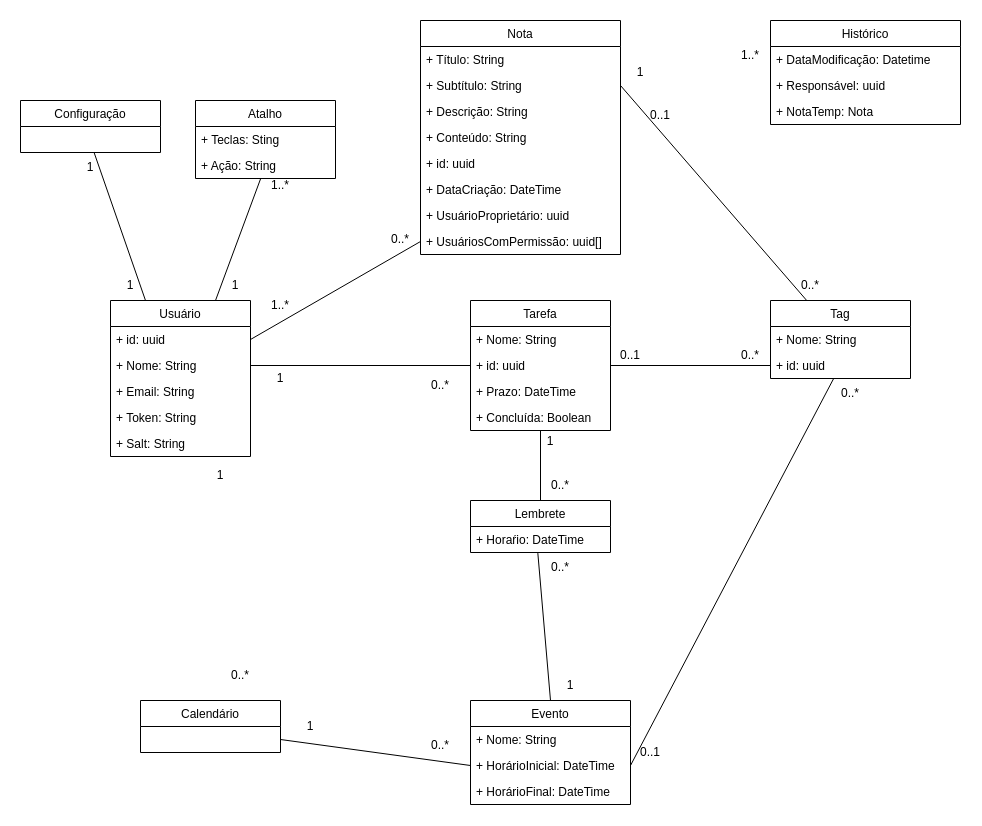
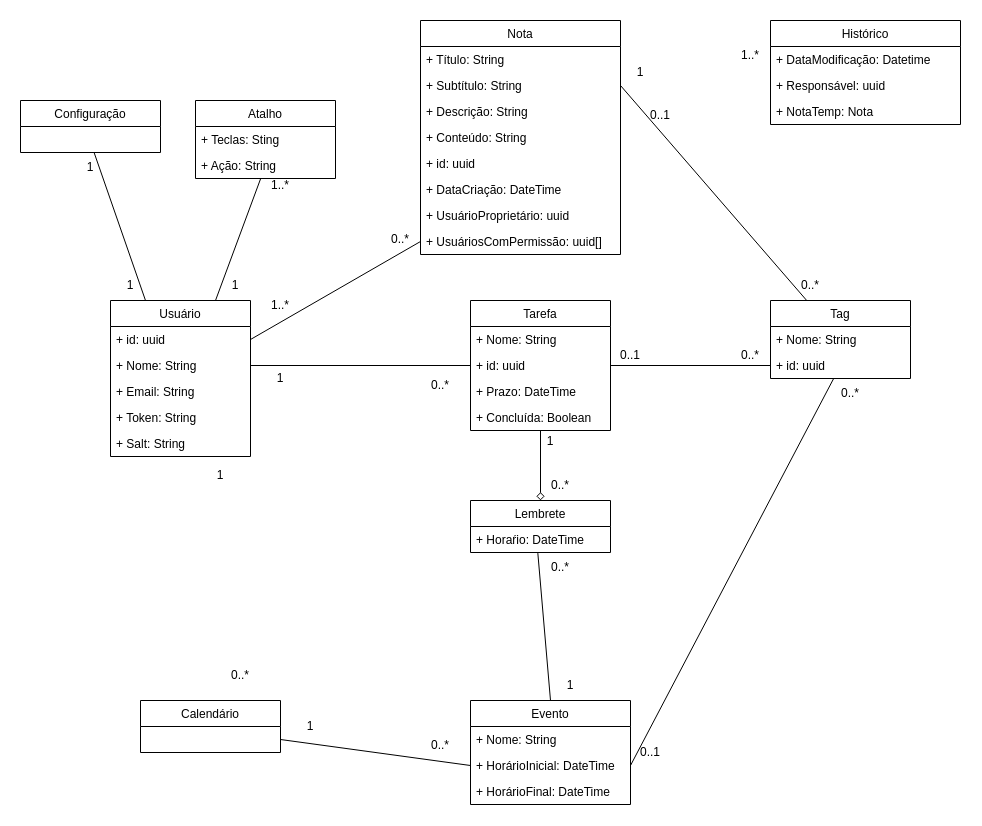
  <mxCell id="0" />
  <mxCell id="1" parent="0" />
- <mxCell id="2" style="edgeStyle=none;rounded=0;orthogonalLoop=1;jettySize=auto;html=1;exitX=0.5;exitY=1;exitDx=0;exitDy=0;entryX=0.5;entryY=0;entryDx=0;entryDy=0;endArrow=none;endFill=0;" parent="1" source="3" target="35" edge="1"><mxGeometry relative="1" as="geometry" /></mxCell>
+ <mxCell id="2" style="edgeStyle=none;rounded=0;orthogonalLoop=1;jettySize=auto;html=1;exitX=0.5;exitY=1;exitDx=0;exitDy=0;entryX=0.5;entryY=0;entryDx=0;entryDy=0;endArrow=diamond;endFill=0;" parent="1" source="3" target="35" edge="1"><mxGeometry relative="1" as="geometry" /></mxCell>
  <mxCell id="3" value="Tarefa" style="swimlane;fontStyle=0;childLayout=stackLayout;horizontal=1;startSize=26;fillColor=none;horizontalStack=0;resizeParent=1;resizeParentMax=0;resizeLast=0;collapsible=1;marginBottom=0;" parent="1" vertex="1"><mxGeometry x="470" y="300" width="140" height="130" as="geometry" /></mxCell>
  <mxCell id="4" value="+ Nome: String" style="text;strokeColor=none;fillColor=none;align=left;verticalAlign=top;spacingLeft=4;spacingRight=4;overflow=hidden;rotatable=0;points=[[0,0.5],[1,0.5]];portConstraint=eastwest;" parent="3" vertex="1"><mxGeometry y="26" width="140" height="26" as="geometry" /></mxCell>
  <mxCell id="5" value="+ id: uuid" style="text;strokeColor=none;fillColor=none;align=left;verticalAlign=top;spacingLeft=4;spacingRight=4;overflow=hidden;rotatable=0;points=[[0,0.5],[1,0.5]];portConstraint=eastwest;" parent="3" vertex="1"><mxGeometry y="52" width="140" height="26" as="geometry" /></mxCell>
  <mxCell id="6" value="+ Prazo: DateTime" style="text;strokeColor=none;fillColor=none;align=left;verticalAlign=top;spacingLeft=4;spacingRight=4;overflow=hidden;rotatable=0;points=[[0,0.5],[1,0.5]];portConstraint=eastwest;" parent="3" vertex="1"><mxGeometry y="78" width="140" height="26" as="geometry" /></mxCell>
  <mxCell id="7" value="+ Concluída: Boolean" style="text;strokeColor=none;fillColor=none;align=left;verticalAlign=top;spacingLeft=4;spacingRight=4;overflow=hidden;rotatable=0;points=[[0,0.5],[1,0.5]];portConstraint=eastwest;" parent="3" vertex="1"><mxGeometry y="104" width="140" height="26" as="geometry" /></mxCell>
  <mxCell id="8" style="edgeStyle=none;rounded=0;orthogonalLoop=1;jettySize=auto;html=1;exitX=1;exitY=0.5;exitDx=0;exitDy=0;endArrow=none;endFill=0;" parent="1" source="12" target="34" edge="1"><mxGeometry relative="1" as="geometry"><mxPoint x="610" y="765" as="sourcePoint" /><mxPoint x="832.005" y="404" as="targetPoint" /></mxGeometry></mxCell>
  <mxCell id="9" style="edgeStyle=none;rounded=0;orthogonalLoop=1;jettySize=auto;html=1;exitX=0.5;exitY=0;exitDx=0;exitDy=0;endArrow=none;endFill=0;entryX=0.481;entryY=1.023;entryDx=0;entryDy=0;entryPerimeter=0;" parent="1" source="10" target="36" edge="1"><mxGeometry relative="1" as="geometry"><mxPoint x="540" y="604" as="targetPoint" /></mxGeometry></mxCell>
  <mxCell id="10" value="Evento" style="swimlane;fontStyle=0;childLayout=stackLayout;horizontal=1;startSize=26;fillColor=none;horizontalStack=0;resizeParent=1;resizeParentMax=0;resizeLast=0;collapsible=1;marginBottom=0;" parent="1" vertex="1"><mxGeometry x="470" y="700" width="160" height="104" as="geometry" /></mxCell>
  <mxCell id="11" value="+ Nome: String" style="text;strokeColor=none;fillColor=none;align=left;verticalAlign=top;spacingLeft=4;spacingRight=4;overflow=hidden;rotatable=0;points=[[0,0.5],[1,0.5]];portConstraint=eastwest;" parent="10" vertex="1"><mxGeometry y="26" width="160" height="26" as="geometry" /></mxCell>
  <mxCell id="12" value="+ HorárioInicial: DateTime" style="text;strokeColor=none;fillColor=none;align=left;verticalAlign=top;spacingLeft=4;spacingRight=4;overflow=hidden;rotatable=0;points=[[0,0.5],[1,0.5]];portConstraint=eastwest;" parent="10" vertex="1"><mxGeometry y="52" width="160" height="26" as="geometry" /></mxCell>
  <mxCell id="13" value="+ HorárioFinal: DateTime" style="text;strokeColor=none;fillColor=none;align=left;verticalAlign=top;spacingLeft=4;spacingRight=4;overflow=hidden;rotatable=0;points=[[0,0.5],[1,0.5]];portConstraint=eastwest;" parent="10" vertex="1"><mxGeometry y="78" width="160" height="26" as="geometry" /></mxCell>
  <mxCell id="14" value="Calendário" style="swimlane;fontStyle=0;childLayout=stackLayout;horizontal=1;startSize=26;fillColor=none;horizontalStack=0;resizeParent=1;resizeParentMax=0;resizeLast=0;collapsible=1;marginBottom=0;" parent="1" vertex="1"><mxGeometry x="140" y="700" width="140" height="52" as="geometry"><mxRectangle x="450" y="350" width="90" height="26" as="alternateBounds" /></mxGeometry></mxCell>
  <mxCell id="15" style="rounded=0;orthogonalLoop=1;jettySize=auto;html=1;exitX=0.75;exitY=0;exitDx=0;exitDy=0;endArrow=none;endFill=0;" parent="1" source="17" edge="1" target="44"><mxGeometry relative="1" as="geometry"><mxPoint x="264.3" y="152.416" as="targetPoint" /></mxGeometry></mxCell>
  <mxCell id="16" style="rounded=0;orthogonalLoop=1;jettySize=auto;html=1;exitX=0.25;exitY=0;exitDx=0;exitDy=0;entryX=0.526;entryY=1.005;entryDx=0;entryDy=0;entryPerimeter=0;endArrow=none;endFill=0;" parent="1" source="17" edge="1"><mxGeometry relative="1" as="geometry"><mxPoint x="93.64" y="152.13" as="targetPoint" /></mxGeometry></mxCell>
  <mxCell id="17" value="Usuário" style="swimlane;fontStyle=0;childLayout=stackLayout;horizontal=1;startSize=26;fillColor=none;horizontalStack=0;resizeParent=1;resizeParentMax=0;resizeLast=0;collapsible=1;marginBottom=0;" parent="1" vertex="1"><mxGeometry x="110" y="300" width="140" height="156" as="geometry" /></mxCell>
  <mxCell id="18" value="+ id: uuid" style="text;strokeColor=none;fillColor=none;align=left;verticalAlign=top;spacingLeft=4;spacingRight=4;overflow=hidden;rotatable=0;points=[[0,0.5],[1,0.5]];portConstraint=eastwest;" parent="17" vertex="1"><mxGeometry y="26" width="140" height="26" as="geometry" /></mxCell>
  <mxCell id="19" value="+ Nome: String" style="text;strokeColor=none;fillColor=none;align=left;verticalAlign=top;spacingLeft=4;spacingRight=4;overflow=hidden;rotatable=0;points=[[0,0.5],[1,0.5]];portConstraint=eastwest;" parent="17" vertex="1"><mxGeometry y="52" width="140" height="26" as="geometry" /></mxCell>
  <mxCell id="20" value="+ Email: String" style="text;strokeColor=none;fillColor=none;align=left;verticalAlign=top;spacingLeft=4;spacingRight=4;overflow=hidden;rotatable=0;points=[[0,0.5],[1,0.5]];portConstraint=eastwest;" parent="17" vertex="1"><mxGeometry y="78" width="140" height="26" as="geometry" /></mxCell>
  <mxCell id="21" value="+ Token: String" style="text;strokeColor=none;fillColor=none;align=left;verticalAlign=top;spacingLeft=4;spacingRight=4;overflow=hidden;rotatable=0;points=[[0,0.5],[1,0.5]];portConstraint=eastwest;" parent="17" vertex="1"><mxGeometry y="104" width="140" height="26" as="geometry" /></mxCell>
  <mxCell id="22" value="+ Salt: String" style="text;strokeColor=none;fillColor=none;align=left;verticalAlign=top;spacingLeft=4;spacingRight=4;overflow=hidden;rotatable=0;points=[[0,0.5],[1,0.5]];portConstraint=eastwest;" parent="17" vertex="1"><mxGeometry y="130" width="140" height="26" as="geometry" /></mxCell>
  <mxCell id="23" value="Nota" style="swimlane;fontStyle=0;childLayout=stackLayout;horizontal=1;startSize=26;fillColor=none;horizontalStack=0;resizeParent=1;resizeParentMax=0;resizeLast=0;collapsible=1;marginBottom=0;" parent="1" vertex="1"><mxGeometry x="420" y="20" width="200" height="234" as="geometry" /></mxCell>
  <mxCell id="24" value="+ Título: String" style="text;strokeColor=none;fillColor=none;align=left;verticalAlign=top;spacingLeft=4;spacingRight=4;overflow=hidden;rotatable=0;points=[[0,0.5],[1,0.5]];portConstraint=eastwest;" parent="23" vertex="1"><mxGeometry y="26" width="200" height="26" as="geometry" /></mxCell>
  <mxCell id="25" value="+ Subtítulo: String" style="text;strokeColor=none;fillColor=none;align=left;verticalAlign=top;spacingLeft=4;spacingRight=4;overflow=hidden;rotatable=0;points=[[0,0.5],[1,0.5]];portConstraint=eastwest;" parent="23" vertex="1"><mxGeometry y="52" width="200" height="26" as="geometry" /></mxCell>
  <mxCell id="26" value="+ Descrição: String" style="text;strokeColor=none;fillColor=none;align=left;verticalAlign=top;spacingLeft=4;spacingRight=4;overflow=hidden;rotatable=0;points=[[0,0.5],[1,0.5]];portConstraint=eastwest;" parent="23" vertex="1"><mxGeometry y="78" width="200" height="26" as="geometry" /></mxCell>
  <mxCell id="27" value="+ Conteúdo: String" style="text;strokeColor=none;fillColor=none;align=left;verticalAlign=top;spacingLeft=4;spacingRight=4;overflow=hidden;rotatable=0;points=[[0,0.5],[1,0.5]];portConstraint=eastwest;" parent="23" vertex="1"><mxGeometry y="104" width="200" height="26" as="geometry" /></mxCell>
  <mxCell id="28" value="+ id: uuid" style="text;strokeColor=none;fillColor=none;align=left;verticalAlign=top;spacingLeft=4;spacingRight=4;overflow=hidden;rotatable=0;points=[[0,0.5],[1,0.5]];portConstraint=eastwest;" parent="23" vertex="1"><mxGeometry y="130" width="200" height="26" as="geometry" /></mxCell>
  <mxCell id="29" value="+ DataCriação: DateTime" style="text;strokeColor=none;fillColor=none;align=left;verticalAlign=top;spacingLeft=4;spacingRight=4;overflow=hidden;rotatable=0;points=[[0,0.5],[1,0.5]];portConstraint=eastwest;" parent="23" vertex="1"><mxGeometry y="156" width="200" height="26" as="geometry" /></mxCell>
  <mxCell id="30" value="+ UsuárioProprietário: uuid" style="text;strokeColor=none;fillColor=none;align=left;verticalAlign=top;spacingLeft=4;spacingRight=4;overflow=hidden;rotatable=0;points=[[0,0.5],[1,0.5]];portConstraint=eastwest;" parent="23" vertex="1"><mxGeometry y="182" width="200" height="26" as="geometry" /></mxCell>
  <mxCell id="31" value="+ UsuáriosComPermissão: uuid[]" style="text;strokeColor=none;fillColor=none;align=left;verticalAlign=top;spacingLeft=4;spacingRight=4;overflow=hidden;rotatable=0;points=[[0,0.5],[1,0.5]];portConstraint=eastwest;" parent="23" vertex="1"><mxGeometry y="208" width="200" height="26" as="geometry" /></mxCell>
  <mxCell id="32" value="Tag" style="swimlane;fontStyle=0;childLayout=stackLayout;horizontal=1;startSize=26;fillColor=none;horizontalStack=0;resizeParent=1;resizeParentMax=0;resizeLast=0;collapsible=1;marginBottom=0;" parent="1" vertex="1"><mxGeometry x="770" y="300" width="140" height="78" as="geometry" /></mxCell>
  <mxCell id="33" value="+ Nome: String" style="text;strokeColor=none;fillColor=none;align=left;verticalAlign=top;spacingLeft=4;spacingRight=4;overflow=hidden;rotatable=0;points=[[0,0.5],[1,0.5]];portConstraint=eastwest;" parent="32" vertex="1"><mxGeometry y="26" width="140" height="26" as="geometry" /></mxCell>
  <mxCell id="34" value="+ id: uuid" style="text;strokeColor=none;fillColor=none;align=left;verticalAlign=top;spacingLeft=4;spacingRight=4;overflow=hidden;rotatable=0;points=[[0,0.5],[1,0.5]];portConstraint=eastwest;" parent="32" vertex="1"><mxGeometry y="52" width="140" height="26" as="geometry" /></mxCell>
  <mxCell id="35" value="Lembrete" style="swimlane;fontStyle=0;childLayout=stackLayout;horizontal=1;startSize=26;fillColor=none;horizontalStack=0;resizeParent=1;resizeParentMax=0;resizeLast=0;collapsible=1;marginBottom=0;" parent="1" vertex="1"><mxGeometry x="470" y="500" width="140" height="52" as="geometry" /></mxCell>
  <mxCell id="36" value="+ Horaŕio: DateTime" style="text;strokeColor=none;fillColor=none;align=left;verticalAlign=top;spacingLeft=4;spacingRight=4;overflow=hidden;rotatable=0;points=[[0,0.5],[1,0.5]];portConstraint=eastwest;" parent="35" vertex="1"><mxGeometry y="26" width="140" height="26" as="geometry" /></mxCell>
  <mxCell id="37" value="Histórico" style="swimlane;fontStyle=0;childLayout=stackLayout;horizontal=1;startSize=26;fillColor=none;horizontalStack=0;resizeParent=1;resizeParentMax=0;resizeLast=0;collapsible=1;marginBottom=0;" parent="1" vertex="1"><mxGeometry x="770" y="20" width="190" height="104" as="geometry" /></mxCell>
  <mxCell id="38" value="+ DataModificação: Datetime" style="text;strokeColor=none;fillColor=none;align=left;verticalAlign=top;spacingLeft=4;spacingRight=4;overflow=hidden;rotatable=0;points=[[0,0.5],[1,0.5]];portConstraint=eastwest;" parent="37" vertex="1"><mxGeometry y="26" width="190" height="26" as="geometry" /></mxCell>
  <mxCell id="39" value="+ Responsável: uuid" style="text;strokeColor=none;fillColor=none;align=left;verticalAlign=top;spacingLeft=4;spacingRight=4;overflow=hidden;rotatable=0;points=[[0,0.5],[1,0.5]];portConstraint=eastwest;" parent="37" vertex="1"><mxGeometry y="52" width="190" height="26" as="geometry" /></mxCell>
  <mxCell id="40" value="+ NotaTemp: Nota" style="text;strokeColor=none;fillColor=none;align=left;verticalAlign=top;spacingLeft=4;spacingRight=4;overflow=hidden;rotatable=0;points=[[0,0.5],[1,0.5]];portConstraint=eastwest;" parent="37" vertex="1"><mxGeometry y="78" width="190" height="26" as="geometry" /></mxCell>
  <mxCell id="41" value="Configuração" style="swimlane;fontStyle=0;childLayout=stackLayout;horizontal=1;startSize=26;fillColor=none;horizontalStack=0;resizeParent=1;resizeParentMax=0;resizeLast=0;collapsible=1;marginBottom=0;" parent="1" vertex="1"><mxGeometry x="20" y="100" width="140" height="52" as="geometry" /></mxCell>
  <mxCell id="42" value="Atalho" style="swimlane;fontStyle=0;childLayout=stackLayout;horizontal=1;startSize=26;fillColor=none;horizontalStack=0;resizeParent=1;resizeParentMax=0;resizeLast=0;collapsible=1;marginBottom=0;" parent="1" vertex="1"><mxGeometry x="195" y="100" width="140" height="78" as="geometry" /></mxCell>
  <mxCell id="43" value="+ Teclas: Sting" style="text;strokeColor=none;fillColor=none;align=left;verticalAlign=top;spacingLeft=4;spacingRight=4;overflow=hidden;rotatable=0;points=[[0,0.5],[1,0.5]];portConstraint=eastwest;" vertex="1" parent="42"><mxGeometry y="26" width="140" height="26" as="geometry" /></mxCell>
  <mxCell id="44" value="+ Ação: String" style="text;strokeColor=none;fillColor=none;align=left;verticalAlign=top;spacingLeft=4;spacingRight=4;overflow=hidden;rotatable=0;points=[[0,0.5],[1,0.5]];portConstraint=eastwest;" vertex="1" parent="42"><mxGeometry y="52" width="140" height="26" as="geometry" /></mxCell>
  <mxCell id="45" style="edgeStyle=none;rounded=0;orthogonalLoop=1;jettySize=auto;html=1;exitX=1;exitY=0.5;exitDx=0;exitDy=0;endArrow=none;endFill=0;entryX=0;entryY=0.5;entryDx=0;entryDy=0;" parent="1" source="18" target="31" edge="1"><mxGeometry relative="1" as="geometry" /></mxCell>
  <mxCell id="46" style="edgeStyle=none;rounded=0;orthogonalLoop=1;jettySize=auto;html=1;exitX=1;exitY=0.5;exitDx=0;exitDy=0;endArrow=none;endFill=0;" parent="1" source="19" target="5" edge="1"><mxGeometry relative="1" as="geometry" /></mxCell>
  <mxCell id="47" style="edgeStyle=none;rounded=0;orthogonalLoop=1;jettySize=auto;html=1;exitX=1;exitY=0.5;exitDx=0;exitDy=0;endArrow=none;endFill=0;" parent="1" edge="1"><mxGeometry relative="1" as="geometry"><mxPoint x="280" y="739" as="sourcePoint" /><mxPoint x="470" y="765" as="targetPoint" /></mxGeometry></mxCell>
  <mxCell id="48" style="edgeStyle=none;rounded=0;orthogonalLoop=1;jettySize=auto;html=1;exitX=1;exitY=0.5;exitDx=0;exitDy=0;endArrow=none;endFill=0;" parent="1" source="5" target="34" edge="1"><mxGeometry relative="1" as="geometry" /></mxCell>
  <mxCell id="49" style="edgeStyle=none;rounded=0;orthogonalLoop=1;jettySize=auto;html=1;exitX=1;exitY=0.5;exitDx=0;exitDy=0;endArrow=none;endFill=0;" parent="1" source="25" target="32" edge="1"><mxGeometry relative="1" as="geometry" /></mxCell>
  <mxCell id="50" value="1" style="text;html=1;strokeColor=none;fillColor=none;align=center;verticalAlign=middle;whiteSpace=wrap;rounded=0;" vertex="1" parent="1"><mxGeometry x="250" y="363" width="60" height="30" as="geometry" /></mxCell>
  <mxCell id="51" value="0..*" style="text;html=1;strokeColor=none;fillColor=none;align=center;verticalAlign=middle;whiteSpace=wrap;rounded=0;" vertex="1" parent="1"><mxGeometry x="410" y="370" width="60" height="30" as="geometry" /></mxCell>
  <mxCell id="52" value="0..*" style="text;html=1;strokeColor=none;fillColor=none;align=center;verticalAlign=middle;whiteSpace=wrap;rounded=0;" vertex="1" parent="1"><mxGeometry x="210" y="660" width="60" height="30" as="geometry" /></mxCell>
  <mxCell id="53" value="1" style="text;html=1;strokeColor=none;fillColor=none;align=center;verticalAlign=middle;whiteSpace=wrap;rounded=0;" vertex="1" parent="1"><mxGeometry x="190" y="460" width="60" height="30" as="geometry" /></mxCell>
  <mxCell id="54" value="1" style="text;html=1;strokeColor=none;fillColor=none;align=center;verticalAlign=middle;whiteSpace=wrap;rounded=0;" vertex="1" parent="1"><mxGeometry x="280" y="711" width="60" height="30" as="geometry" /></mxCell>
  <mxCell id="55" value="0..*" style="text;html=1;strokeColor=none;fillColor=none;align=center;verticalAlign=middle;whiteSpace=wrap;rounded=0;" vertex="1" parent="1"><mxGeometry x="410" y="730" width="60" height="30" as="geometry" /></mxCell>
  <mxCell id="56" value="1" style="text;html=1;strokeColor=none;fillColor=none;align=center;verticalAlign=middle;whiteSpace=wrap;rounded=0;" vertex="1" parent="1"><mxGeometry x="540" y="670" width="60" height="30" as="geometry" /></mxCell>
  <mxCell id="57" value="0..*" style="text;html=1;strokeColor=none;fillColor=none;align=center;verticalAlign=middle;whiteSpace=wrap;rounded=0;" vertex="1" parent="1"><mxGeometry x="530" y="552" width="60" height="30" as="geometry" /></mxCell>
  <mxCell id="58" value="0..1" style="text;html=1;strokeColor=none;fillColor=none;align=center;verticalAlign=middle;whiteSpace=wrap;rounded=0;" vertex="1" parent="1"><mxGeometry x="620" y="737" width="60" height="30" as="geometry" /></mxCell>
  <mxCell id="59" value="0..*" style="text;html=1;strokeColor=none;fillColor=none;align=center;verticalAlign=middle;whiteSpace=wrap;rounded=0;" vertex="1" parent="1"><mxGeometry x="820" y="378" width="60" height="30" as="geometry" /></mxCell>
  <mxCell id="60" value="0..1" style="text;html=1;strokeColor=none;fillColor=none;align=center;verticalAlign=middle;whiteSpace=wrap;rounded=0;" vertex="1" parent="1"><mxGeometry x="600" y="340" width="60" height="30" as="geometry" /></mxCell>
  <mxCell id="61" value="0..*" style="text;html=1;strokeColor=none;fillColor=none;align=center;verticalAlign=middle;whiteSpace=wrap;rounded=0;" vertex="1" parent="1"><mxGeometry x="720" y="340" width="60" height="30" as="geometry" /></mxCell>
  <mxCell id="62" value="1..*" style="text;html=1;strokeColor=none;fillColor=none;align=center;verticalAlign=middle;whiteSpace=wrap;rounded=0;" vertex="1" parent="1"><mxGeometry x="250" y="290" width="60" height="30" as="geometry" /></mxCell>
  <mxCell id="63" value="0..*" style="text;html=1;strokeColor=none;fillColor=none;align=center;verticalAlign=middle;whiteSpace=wrap;rounded=0;" vertex="1" parent="1"><mxGeometry x="370" y="224" width="60" height="30" as="geometry" /></mxCell>
  <mxCell id="64" value="1" style="text;html=1;strokeColor=none;fillColor=none;align=center;verticalAlign=middle;whiteSpace=wrap;rounded=0;" vertex="1" parent="1"><mxGeometry x="610" y="57" width="60" height="30" as="geometry" /></mxCell>
  <mxCell id="65" value="1..*" style="text;html=1;strokeColor=none;fillColor=none;align=center;verticalAlign=middle;whiteSpace=wrap;rounded=0;" vertex="1" parent="1"><mxGeometry x="720" y="40" width="60" height="30" as="geometry" /></mxCell>
  <mxCell id="66" value="0..1" style="text;html=1;strokeColor=none;fillColor=none;align=center;verticalAlign=middle;whiteSpace=wrap;rounded=0;" vertex="1" parent="1"><mxGeometry x="630" y="100" width="60" height="30" as="geometry" /></mxCell>
  <mxCell id="67" value="0..*" style="text;html=1;strokeColor=none;fillColor=none;align=center;verticalAlign=middle;whiteSpace=wrap;rounded=0;" vertex="1" parent="1"><mxGeometry x="780" y="270" width="60" height="30" as="geometry" /></mxCell>
  <mxCell id="68" value="1" style="text;html=1;strokeColor=none;fillColor=none;align=center;verticalAlign=middle;whiteSpace=wrap;rounded=0;" vertex="1" parent="1"><mxGeometry x="100" y="270" width="60" height="30" as="geometry" /></mxCell>
  <mxCell id="69" value="1" style="text;html=1;strokeColor=none;fillColor=none;align=center;verticalAlign=middle;whiteSpace=wrap;rounded=0;" vertex="1" parent="1"><mxGeometry x="205" y="270" width="60" height="30" as="geometry" /></mxCell>
  <mxCell id="70" value="1" style="text;html=1;strokeColor=none;fillColor=none;align=center;verticalAlign=middle;whiteSpace=wrap;rounded=0;" vertex="1" parent="1"><mxGeometry x="60" y="152" width="60" height="30" as="geometry" /></mxCell>
  <mxCell id="71" value="1..*" style="text;html=1;strokeColor=none;fillColor=none;align=center;verticalAlign=middle;whiteSpace=wrap;rounded=0;" vertex="1" parent="1"><mxGeometry x="250" y="170" width="60" height="30" as="geometry" /></mxCell>
  <mxCell id="72" value="0..*" style="text;html=1;strokeColor=none;fillColor=none;align=center;verticalAlign=middle;whiteSpace=wrap;rounded=0;" vertex="1" parent="1"><mxGeometry x="530" y="470" width="60" height="30" as="geometry" /></mxCell>
  <mxCell id="73" value="1" style="text;html=1;strokeColor=none;fillColor=none;align=center;verticalAlign=middle;whiteSpace=wrap;rounded=0;" vertex="1" parent="1"><mxGeometry x="520" y="426" width="60" height="30" as="geometry" /></mxCell>
